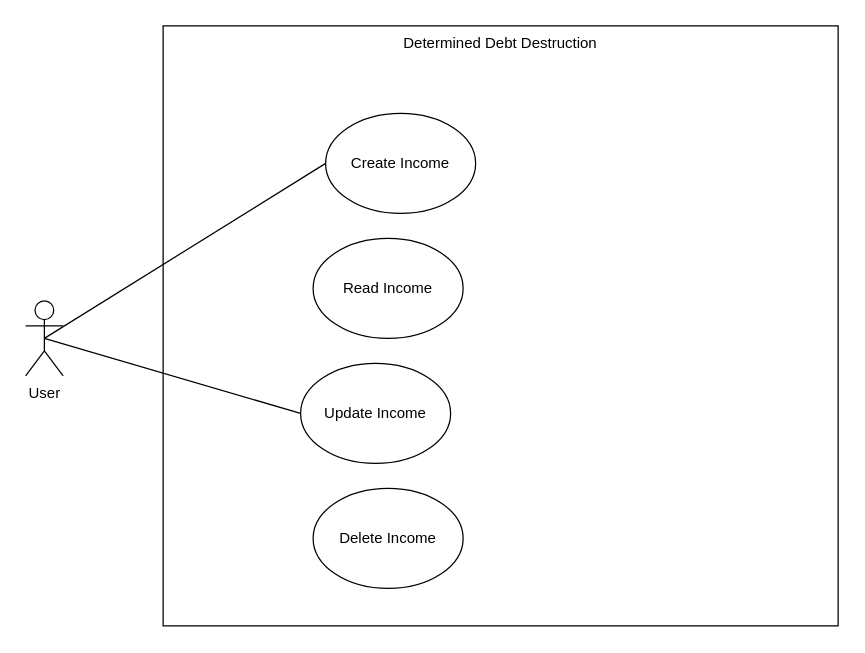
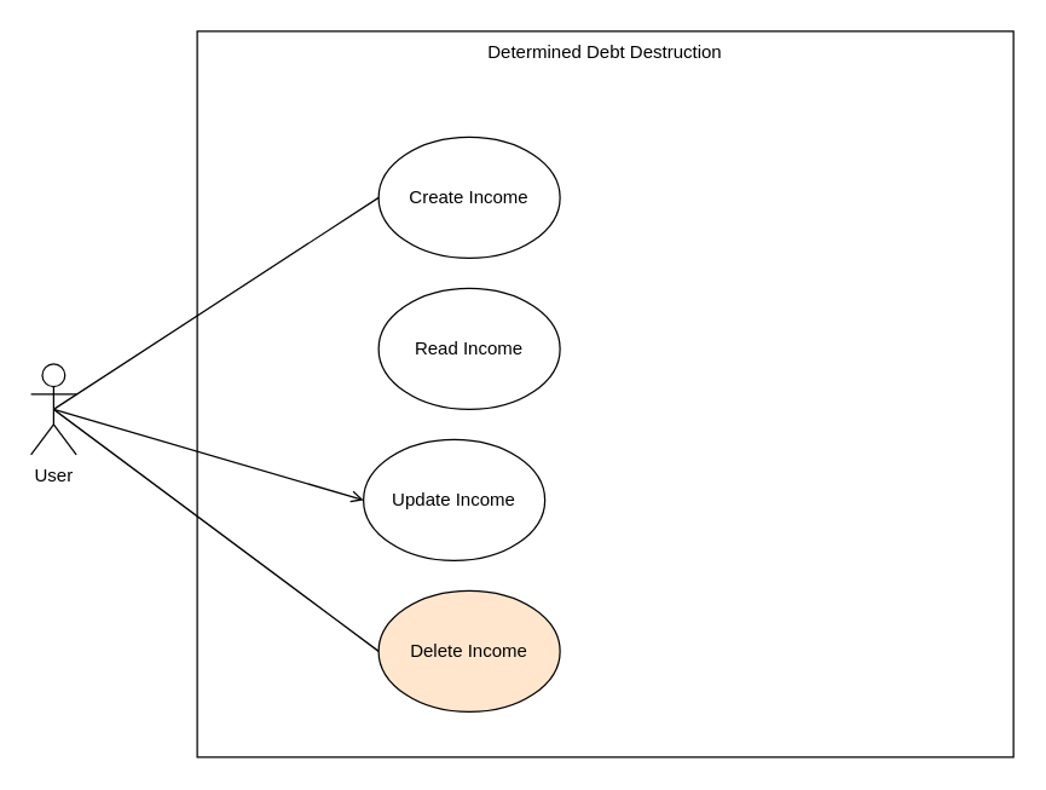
  <mxCell id="0" />
  <mxCell id="1" parent="0" />
  <mxCell id="2" value="Determined Debt Destruction" style="rounded=0;whiteSpace=wrap;html=1;verticalAlign=top;" parent="1" vertex="1"><mxGeometry x="130" y="20" width="540" height="480" as="geometry" /></mxCell>
  <mxCell id="3" value="User" style="shape=umlActor;verticalLabelPosition=bottom;verticalAlign=top;html=1;outlineConnect=0;" parent="1" vertex="1"><mxGeometry x="20" y="240" width="30" height="60" as="geometry" /></mxCell>
- <mxCell id="4" value="Create Income" style="ellipse;whiteSpace=wrap;html=1;" parent="1" vertex="1"><mxGeometry x="260" y="90" width="120" height="80" as="geometry" /></mxCell>
+ <mxCell id="4" value="Create Income" style="ellipse;whiteSpace=wrap;html=1;" parent="1" vertex="1"><mxGeometry x="250" y="90" width="120" height="80" as="geometry" /></mxCell>
  <mxCell id="5" value="" style="endArrow=none;html=1;exitX=0.5;exitY=0.5;exitDx=0;exitDy=0;exitPerimeter=0;entryX=0;entryY=0.5;entryDx=0;entryDy=0;" parent="1" source="3" target="4" edge="1"><mxGeometry width="50" height="50" relative="1" as="geometry"><mxPoint x="290" y="360" as="sourcePoint" /><mxPoint x="340" y="310" as="targetPoint" /></mxGeometry></mxCell>
- <mxCell id="6" value="" style="endArrow=none;html=1;exitX=0.5;exitY=0.5;exitDx=0;exitDy=0;exitPerimeter=0;entryX=0;entryY=0.5;entryDx=0;entryDy=0;" parent="1" source="3" target="9" edge="1"><mxGeometry width="50" height="50" relative="1" as="geometry"><mxPoint x="220" y="400" as="sourcePoint" /><mxPoint x="80" y="160" as="targetPoint" /></mxGeometry></mxCell>
+ <mxCell id="6" value="" style="endArrow=open;html=1;exitX=0.5;exitY=0.5;exitDx=0;exitDy=0;exitPerimeter=0;entryX=0;entryY=0.5;entryDx=0;entryDy=0;" parent="1" source="3" target="9" edge="1"><mxGeometry width="50" height="50" relative="1" as="geometry"><mxPoint x="220" y="400" as="sourcePoint" /><mxPoint x="80" y="160" as="targetPoint" /></mxGeometry></mxCell>
+ <mxCell id="7" value="" style="endArrow=none;html=1;exitX=0.5;exitY=0.5;exitDx=0;exitDy=0;exitPerimeter=0;entryX=0;entryY=0.5;entryDx=0;entryDy=0;" parent="1" source="3" target="10" edge="1"><mxGeometry width="50" height="50" relative="1" as="geometry"><mxPoint x="160" y="520" as="sourcePoint" /><mxPoint x="250" y="430" as="targetPoint" /></mxGeometry></mxCell>
  <mxCell id="8" value="Read Income" style="ellipse;whiteSpace=wrap;html=1;" parent="1" vertex="1"><mxGeometry x="250" y="190" width="120" height="80" as="geometry" /></mxCell>
  <mxCell id="9" value="Update Income" style="ellipse;whiteSpace=wrap;html=1;" parent="1" vertex="1"><mxGeometry x="240" y="290" width="120" height="80" as="geometry" /></mxCell>
- <mxCell id="10" value="Delete Income" style="ellipse;whiteSpace=wrap;html=1;" parent="1" vertex="1"><mxGeometry x="250" y="390" width="120" height="80" as="geometry" /></mxCell>
+ <mxCell id="10" value="Delete Income" style="ellipse;whiteSpace=wrap;html=1;fillColor=#ffe6cc;" parent="1" vertex="1"><mxGeometry x="250" y="390" width="120" height="80" as="geometry" /></mxCell>
